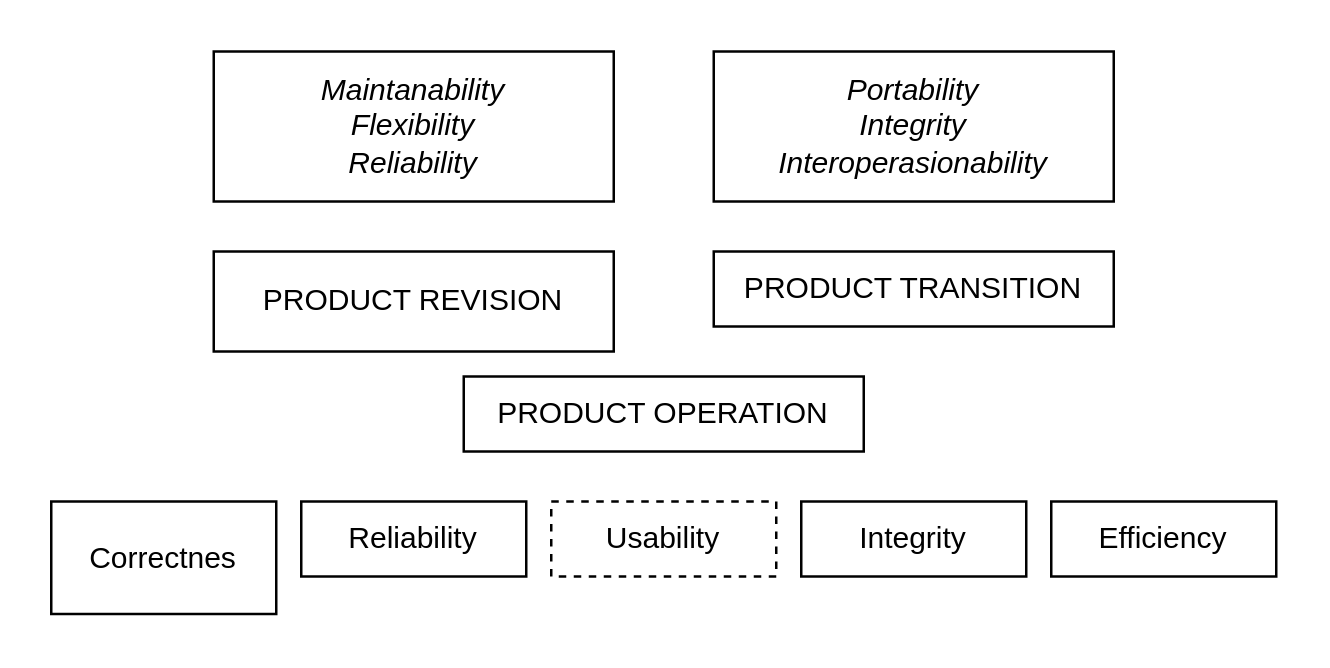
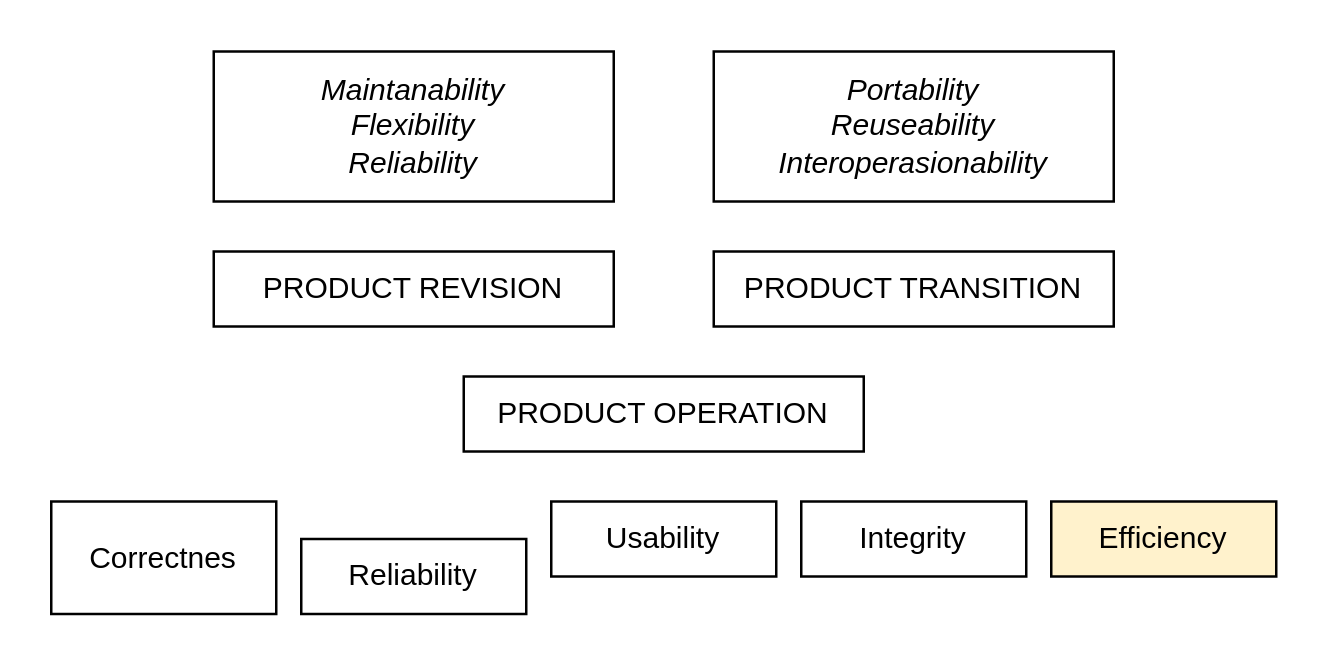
  <mxCell id="0" />
  <mxCell id="1" parent="0" />
  <mxCell id="2" value="&lt;div align=&quot;center&quot;&gt;&lt;i&gt;Maintanability&lt;/i&gt;&lt;/div&gt;&lt;div align=&quot;center&quot;&gt;&lt;i&gt;Flexibility&lt;/i&gt;&lt;/div&gt;&lt;div align=&quot;center&quot;&gt;&lt;i&gt;Reliability&lt;br&gt;&lt;/i&gt;&lt;/div&gt;" style="rounded=0;whiteSpace=wrap;html=1;align=center;glass=0;comic=0;shadow=0;labelPadding=0;" vertex="1" parent="1"><mxGeometry x="85" y="20" width="160" height="60" as="geometry" /></mxCell>
- <mxCell id="3" value="&lt;div align=&quot;center&quot;&gt;&lt;i&gt;Portability&lt;/i&gt;&lt;/div&gt;&lt;div align=&quot;center&quot;&gt;&lt;i&gt;Integrity&lt;/i&gt;&lt;/div&gt;&lt;div align=&quot;center&quot;&gt;&lt;i&gt;Interoperasionability&lt;br&gt;&lt;/i&gt;&lt;/div&gt;" style="rounded=0;whiteSpace=wrap;html=1;align=center;perimeterSpacing=0;" vertex="1" parent="1"><mxGeometry x="285" y="20" width="160" height="60" as="geometry" /></mxCell>
- <mxCell id="4" value="PRODUCT REVISION" style="rounded=0;whiteSpace=wrap;html=1;" vertex="1" parent="1"><mxGeometry x="85" y="100" width="160" height="40" as="geometry" /></mxCell>
+ <mxCell id="3" value="&lt;div align=&quot;center&quot;&gt;&lt;i&gt;Portability&lt;/i&gt;&lt;/div&gt;&lt;div align=&quot;center&quot;&gt;&lt;i&gt;Reuseability&lt;/i&gt;&lt;/div&gt;&lt;div align=&quot;center&quot;&gt;&lt;i&gt;Interoperasionability&lt;br&gt;&lt;/i&gt;&lt;/div&gt;" style="rounded=0;whiteSpace=wrap;html=1;align=center;perimeterSpacing=0;" vertex="1" parent="1"><mxGeometry x="285" y="20" width="160" height="60" as="geometry" /></mxCell>
+ <mxCell id="4" value="PRODUCT REVISION" style="rounded=0;whiteSpace=wrap;html=1;" vertex="1" parent="1"><mxGeometry x="85" y="100" width="160" height="30" as="geometry" /></mxCell>
  <mxCell id="5" value="PRODUCT TRANSITION" style="rounded=0;whiteSpace=wrap;html=1;" vertex="1" parent="1"><mxGeometry x="285" y="100" width="160" height="30" as="geometry" /></mxCell>
  <mxCell id="6" value="PRODUCT OPERATION" style="rounded=0;whiteSpace=wrap;html=1;" vertex="1" parent="1"><mxGeometry x="185" y="150" width="160" height="30" as="geometry" /></mxCell>
  <mxCell id="7" value="Correctnes" style="rounded=0;whiteSpace=wrap;html=1;" vertex="1" parent="1"><mxGeometry x="20" y="200" width="90" height="45" as="geometry" /></mxCell>
- <mxCell id="8" value="Reliability" style="rounded=0;whiteSpace=wrap;html=1;" vertex="1" parent="1"><mxGeometry x="120" y="200" width="90" height="30" as="geometry" /></mxCell>
- <mxCell id="9" value="Usability" style="rounded=0;whiteSpace=wrap;html=1;dashed=1;" vertex="1" parent="1"><mxGeometry x="220" y="200" width="90" height="30" as="geometry" /></mxCell>
+ <mxCell id="8" value="Reliability" style="rounded=0;whiteSpace=wrap;html=1;" vertex="1" parent="1"><mxGeometry x="120" y="215" width="90" height="30" as="geometry" /></mxCell>
+ <mxCell id="9" value="Usability" style="rounded=0;whiteSpace=wrap;html=1;" vertex="1" parent="1"><mxGeometry x="220" y="200" width="90" height="30" as="geometry" /></mxCell>
  <mxCell id="10" value="Integrity" style="rounded=0;whiteSpace=wrap;html=1;" vertex="1" parent="1"><mxGeometry x="320" y="200" width="90" height="30" as="geometry" /></mxCell>
- <mxCell id="11" value="Efficiency" style="rounded=0;whiteSpace=wrap;html=1;" vertex="1" parent="1"><mxGeometry x="420" y="200" width="90" height="30" as="geometry" /></mxCell>
+ <mxCell id="11" value="Efficiency" style="rounded=0;whiteSpace=wrap;html=1;fillColor=#fff2cc;" vertex="1" parent="1"><mxGeometry x="420" y="200" width="90" height="30" as="geometry" /></mxCell>
